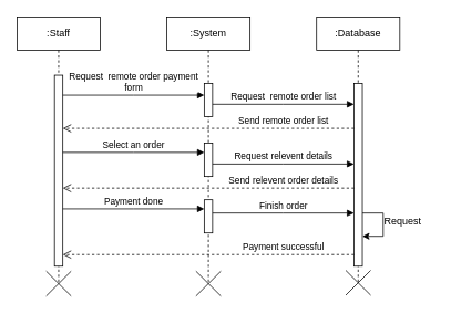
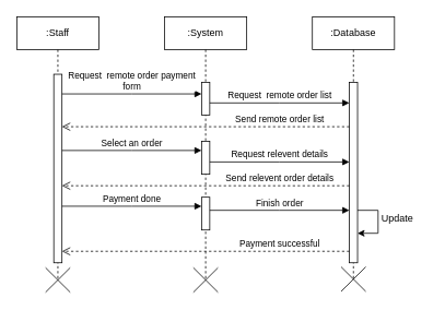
  <mxCell id="0" />
  <mxCell id="1" parent="0" />
  <mxCell id="2" value=":Staff" style="shape=umlLifeline;perimeter=lifelinePerimeter;whiteSpace=wrap;html=1;container=0;dropTarget=0;collapsible=0;recursiveResize=0;outlineConnect=0;portConstraint=eastwest;newEdgeStyle={&quot;edgeStyle&quot;:&quot;elbowEdgeStyle&quot;,&quot;elbow&quot;:&quot;vertical&quot;,&quot;curved&quot;:0,&quot;rounded&quot;:0};" parent="1" vertex="1"><mxGeometry x="20" y="20" width="100" height="320" as="geometry" /></mxCell>
  <mxCell id="3" value="" style="html=1;points=[];perimeter=orthogonalPerimeter;outlineConnect=0;targetShapes=umlLifeline;portConstraint=eastwest;newEdgeStyle={&quot;edgeStyle&quot;:&quot;elbowEdgeStyle&quot;,&quot;elbow&quot;:&quot;vertical&quot;,&quot;curved&quot;:0,&quot;rounded&quot;:0};" parent="2" vertex="1"><mxGeometry x="45" y="70" width="10" height="230" as="geometry" /></mxCell>
  <mxCell id="4" value=":System" style="shape=umlLifeline;perimeter=lifelinePerimeter;whiteSpace=wrap;html=1;container=0;dropTarget=0;collapsible=0;recursiveResize=0;outlineConnect=0;portConstraint=eastwest;newEdgeStyle={&quot;edgeStyle&quot;:&quot;elbowEdgeStyle&quot;,&quot;elbow&quot;:&quot;vertical&quot;,&quot;curved&quot;:0,&quot;rounded&quot;:0};" parent="1" vertex="1"><mxGeometry x="200" y="20" width="100" height="320" as="geometry" /></mxCell>
  <mxCell id="5" value="" style="html=1;points=[];perimeter=orthogonalPerimeter;outlineConnect=0;targetShapes=umlLifeline;portConstraint=eastwest;newEdgeStyle={&quot;edgeStyle&quot;:&quot;elbowEdgeStyle&quot;,&quot;elbow&quot;:&quot;vertical&quot;,&quot;curved&quot;:0,&quot;rounded&quot;:0};" parent="4" vertex="1"><mxGeometry x="45" y="80" width="10" height="40" as="geometry" /></mxCell>
  <mxCell id="6" value="" style="html=1;points=[];perimeter=orthogonalPerimeter;outlineConnect=0;targetShapes=umlLifeline;portConstraint=eastwest;newEdgeStyle={&quot;edgeStyle&quot;:&quot;elbowEdgeStyle&quot;,&quot;elbow&quot;:&quot;vertical&quot;,&quot;curved&quot;:0,&quot;rounded&quot;:0};" vertex="1" parent="4"><mxGeometry x="45" y="220" width="10" height="40" as="geometry" /></mxCell>
  <mxCell id="7" value="Request&amp;nbsp; remote order payment&lt;br&gt;form" style="html=1;verticalAlign=bottom;endArrow=block;edgeStyle=elbowEdgeStyle;elbow=horizontal;curved=0;rounded=0;" parent="1" edge="1"><mxGeometry relative="1" as="geometry"><mxPoint x="75" y="114" as="sourcePoint" /><Array as="points"><mxPoint x="160" y="114" /></Array><mxPoint x="245" y="114" as="targetPoint" /></mxGeometry></mxCell>
  <mxCell id="8" value=":Database" style="shape=umlLifeline;perimeter=lifelinePerimeter;whiteSpace=wrap;html=1;container=0;dropTarget=0;collapsible=0;recursiveResize=0;outlineConnect=0;portConstraint=eastwest;newEdgeStyle={&quot;edgeStyle&quot;:&quot;elbowEdgeStyle&quot;,&quot;elbow&quot;:&quot;vertical&quot;,&quot;curved&quot;:0,&quot;rounded&quot;:0};" vertex="1" parent="1"><mxGeometry x="380" y="20" width="100" height="320" as="geometry" /></mxCell>
  <mxCell id="9" value="" style="html=1;points=[];perimeter=orthogonalPerimeter;outlineConnect=0;targetShapes=umlLifeline;portConstraint=eastwest;newEdgeStyle={&quot;edgeStyle&quot;:&quot;elbowEdgeStyle&quot;,&quot;elbow&quot;:&quot;vertical&quot;,&quot;curved&quot;:0,&quot;rounded&quot;:0};" vertex="1" parent="8"><mxGeometry x="45" y="80" width="10" height="220" as="geometry" /></mxCell>
  <mxCell id="10" value="Request&amp;nbsp; remote order list" style="html=1;verticalAlign=bottom;endArrow=block;edgeStyle=elbowEdgeStyle;elbow=horizontal;curved=0;rounded=0;" edge="1" parent="1"><mxGeometry relative="1" as="geometry"><mxPoint x="255" y="125" as="sourcePoint" /><Array as="points"><mxPoint x="340" y="125" /></Array><mxPoint x="425" y="125" as="targetPoint" /></mxGeometry></mxCell>
  <mxCell id="11" value="Send remote order list" style="html=1;verticalAlign=bottom;endArrow=open;dashed=1;endSize=8;edgeStyle=elbowEdgeStyle;elbow=vertical;curved=0;rounded=0;" edge="1" parent="1"><mxGeometry x="-0.514" relative="1" as="geometry"><mxPoint x="75" y="154" as="targetPoint" /><Array as="points"><mxPoint x="350" y="154" /></Array><mxPoint x="425" y="154" as="sourcePoint" /><mxPoint as="offset" /></mxGeometry></mxCell>
  <mxCell id="12" value="" style="html=1;points=[];perimeter=orthogonalPerimeter;outlineConnect=0;targetShapes=umlLifeline;portConstraint=eastwest;newEdgeStyle={&quot;edgeStyle&quot;:&quot;elbowEdgeStyle&quot;,&quot;elbow&quot;:&quot;vertical&quot;,&quot;curved&quot;:0,&quot;rounded&quot;:0};" vertex="1" parent="1"><mxGeometry x="245" y="172" width="10" height="40" as="geometry" /></mxCell>
  <mxCell id="13" value="Select an order" style="html=1;verticalAlign=bottom;endArrow=block;edgeStyle=elbowEdgeStyle;elbow=horizontal;curved=0;rounded=0;" edge="1" parent="1"><mxGeometry relative="1" as="geometry"><mxPoint x="75" y="183" as="sourcePoint" /><Array as="points"><mxPoint x="160" y="183" /></Array><mxPoint x="245" y="183" as="targetPoint" /></mxGeometry></mxCell>
  <mxCell id="14" value="Request relevent details" style="html=1;verticalAlign=bottom;endArrow=block;edgeStyle=elbowEdgeStyle;elbow=horizontal;curved=0;rounded=0;" edge="1" parent="1"><mxGeometry relative="1" as="geometry"><mxPoint x="255" y="197" as="sourcePoint" /><Array as="points"><mxPoint x="340" y="197" /></Array><mxPoint x="425" y="197" as="targetPoint" /></mxGeometry></mxCell>
  <mxCell id="15" value="Send relevent order details" style="html=1;verticalAlign=bottom;endArrow=open;dashed=1;endSize=8;edgeStyle=elbowEdgeStyle;elbow=vertical;curved=0;rounded=0;" edge="1" parent="1" source="9"><mxGeometry x="-0.514" relative="1" as="geometry"><mxPoint x="75" y="226" as="targetPoint" /><Array as="points"><mxPoint x="170" y="226" /></Array><mxPoint x="250" y="226" as="sourcePoint" /><mxPoint as="offset" /></mxGeometry></mxCell>
  <mxCell id="16" value="Payment done" style="html=1;verticalAlign=bottom;endArrow=block;edgeStyle=elbowEdgeStyle;elbow=horizontal;curved=0;rounded=0;" edge="1" parent="1"><mxGeometry relative="1" as="geometry"><mxPoint x="75" y="251" as="sourcePoint" /><Array as="points"><mxPoint x="160" y="251" /></Array><mxPoint x="245" y="251" as="targetPoint" /></mxGeometry></mxCell>
  <mxCell id="17" value="Finish order" style="html=1;verticalAlign=bottom;endArrow=block;edgeStyle=elbowEdgeStyle;elbow=horizontal;curved=0;rounded=0;" edge="1" parent="1"><mxGeometry relative="1" as="geometry"><mxPoint x="255" y="256" as="sourcePoint" /><Array as="points"><mxPoint x="340" y="256" /></Array><mxPoint x="425" y="256" as="targetPoint" /></mxGeometry></mxCell>
  <mxCell id="18" value="" style="endArrow=classic;html=1;rounded=0;" edge="1" parent="1"><mxGeometry width="50" height="50" relative="1" as="geometry"><mxPoint x="435" y="256" as="sourcePoint" /><mxPoint x="435" y="284" as="targetPoint" /><Array as="points"><mxPoint x="460" y="256" /><mxPoint x="460" y="284" /></Array></mxGeometry></mxCell>
- <mxCell id="19" value="Request&amp;nbsp;" style="text;html=1;align=center;verticalAlign=middle;resizable=0;points=[];autosize=1;strokeColor=none;fillColor=none;" vertex="1" parent="1"><mxGeometry x="450" y="251" width="70" height="30" as="geometry" /></mxCell>
+ <mxCell id="19" value="Update&amp;nbsp;" style="text;html=1;align=center;verticalAlign=middle;resizable=0;points=[];autosize=1;strokeColor=none;fillColor=none;" vertex="1" parent="1"><mxGeometry x="450" y="251" width="70" height="30" as="geometry" /></mxCell>
  <mxCell id="20" value="Payment successful" style="html=1;verticalAlign=bottom;endArrow=open;dashed=1;endSize=8;edgeStyle=elbowEdgeStyle;elbow=vertical;curved=0;rounded=0;" edge="1" parent="1"><mxGeometry x="-0.514" relative="1" as="geometry"><mxPoint x="75" y="306" as="targetPoint" /><Array as="points"><mxPoint x="170" y="306" /></Array><mxPoint x="425" y="306" as="sourcePoint" /><mxPoint as="offset" /></mxGeometry></mxCell>
  <mxCell id="21" value="" style="shape=umlDestroy;whiteSpace=wrap;html=1;strokeWidth=1;targetShapes=umlLifeline;" vertex="1" parent="1"><mxGeometry x="55" y="326" width="30" height="30" as="geometry" /></mxCell>
  <mxCell id="22" value="" style="shape=umlDestroy;whiteSpace=wrap;html=1;strokeWidth=1;targetShapes=umlLifeline;" vertex="1" parent="1"><mxGeometry x="235" y="326" width="30" height="30" as="geometry" /></mxCell>
  <mxCell id="23" value="" style="shape=umlDestroy;whiteSpace=wrap;html=1;strokeWidth=1;targetShapes=umlLifeline;" vertex="1" parent="1"><mxGeometry x="415" y="325" width="30" height="30" as="geometry" /></mxCell>
